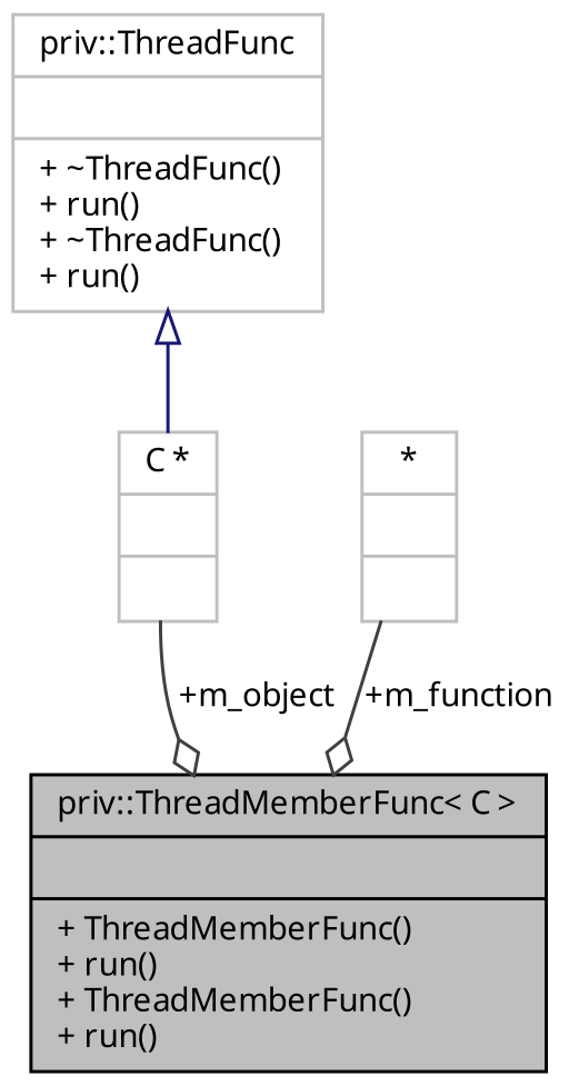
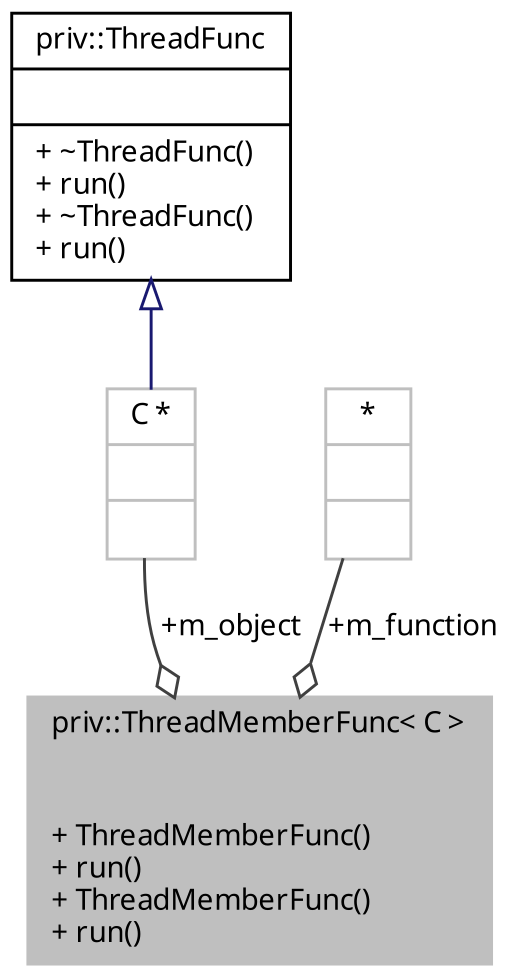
  digraph {
    fontname="Noto Sans"
    node [color=black fillcolor=white fontname="Noto Sans" fontsize=10 shape=record style=filled]
    edge [color=grey25 fontname="Noto Sans" fontsize=10 labelfontname=Helvetica labelfontsize=10 style=solid arrowhead=odiamond]
-   n1 [fillcolor=grey75 fontcolor=black height=0.2 label="{priv::ThreadMemberFunc\< C \>\n||+ ThreadMemberFunc()\l+ run()\l+ ThreadMemberFunc()\l+ run()\l}" width=0.4]
-   n2 [color=grey75 height=0.2 label="{priv::ThreadFunc\n||+ ~ThreadFunc()\l+ run()\l+ ~ThreadFunc()\l+ run()\l}" width=0.4]
+   n1 [color=grey75 fillcolor=grey75 fontcolor=black height=0.2 label="{priv::ThreadMemberFunc\< C \>\n||+ ThreadMemberFunc()\l+ run()\l+ ThreadMemberFunc()\l+ run()\l}" width=0.4]
+   n2 [height=0.2 label="{priv::ThreadFunc\n||+ ~ThreadFunc()\l+ run()\l+ ~ThreadFunc()\l+ run()\l}" width=0.4]
    n3 [color=grey75 height=0.2 label="{C *\n||}" width=0.4]
    n4 [color=grey75 height=0.2 label="{*\n||}" width=0.4]
    n2 -> n3 [arrowtail=onormal color=midnightblue dir=back arrowhead=""]
    n3 -> n1 [label=" +m_object"]
    n4 -> n1 [label=" +m_function"]
  }
